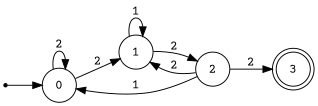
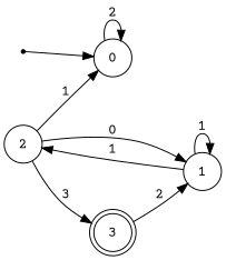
  digraph {
    fontname="Courier Prime"
    rankdir=LR
    node [fontname="Courier Prime" shape=circle]
    edge [fontname="Courier Prime" style=solid]
    superstart [shape=point]
    0
    1
    2
    3 [shape=doublecircle]
    superstart -> 0 [style=""]
    0 -> 0 [label=2]
-   0 -> 1 [label=2]
+   3 -> 1 [label=2]
    1 -> 1 [label=1]
-   1 -> 2 [label=2]
+   1 -> 2 [label=1]
    2 -> 0 [label=1]
-   2 -> 1 [label=2]
-   2 -> 3 [label=2]
+   2 -> 1 [label=0]
+   2 -> 3 [label=3]
  }
